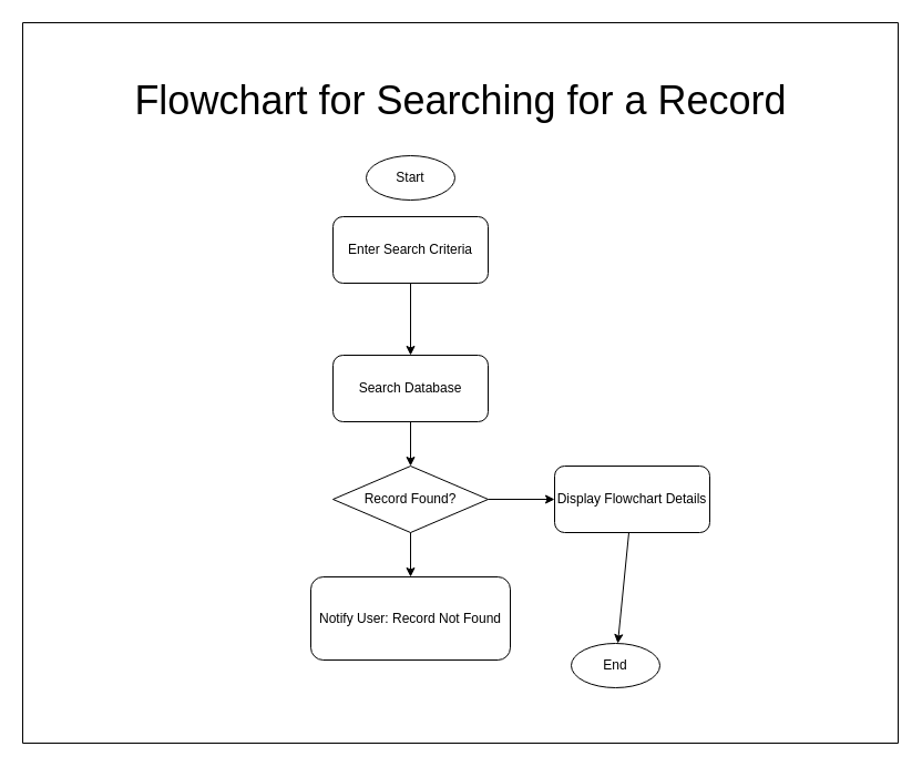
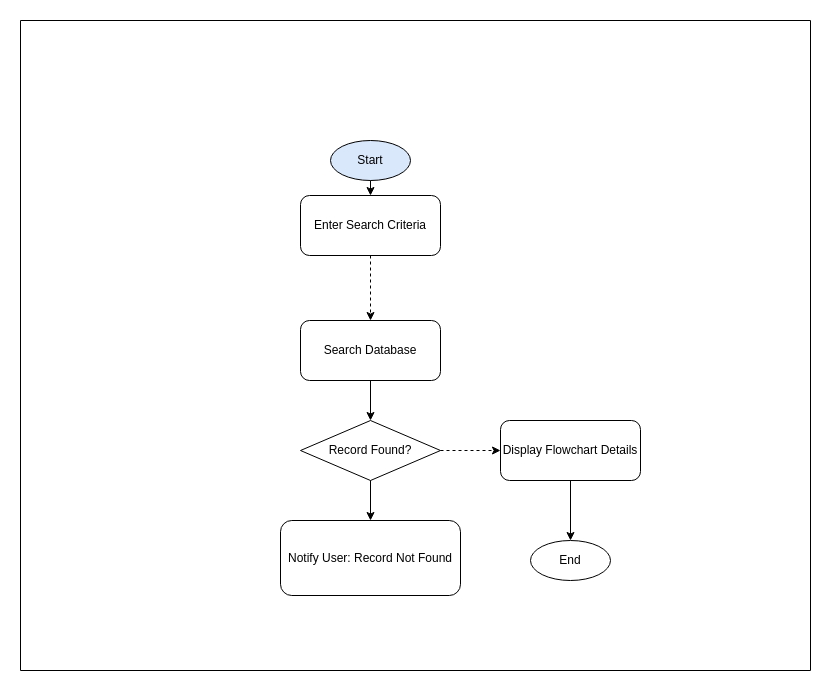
  <mxCell id="0" />
  <mxCell id="1" parent="0" />
- <mxCell id="2" value="Start" style="ellipse;whiteSpace=wrap;html=1;aspect=fixed;" parent="1" vertex="1"><mxGeometry x="330" y="140" width="80" height="40" as="geometry" /></mxCell>
+ <mxCell id="2" value="Start" style="ellipse;whiteSpace=wrap;html=1;aspect=fixed;fillColor=#dae8fc;" parent="1" vertex="1"><mxGeometry x="330" y="140" width="80" height="40" as="geometry" /></mxCell>
  <mxCell id="3" value="Enter Search Criteria" style="rounded=1;whiteSpace=wrap;html=1;" parent="1" vertex="1"><mxGeometry x="300" y="195" width="140" height="60" as="geometry" /></mxCell>
  <mxCell id="4" value="Search Database" style="rounded=1;whiteSpace=wrap;html=1;" parent="1" vertex="1"><mxGeometry x="300" y="320" width="140" height="60" as="geometry" /></mxCell>
  <mxCell id="5" value="Record Found?" style="rhombus;whiteSpace=wrap;html=1;" parent="1" vertex="1"><mxGeometry x="300" y="420" width="140" height="60" as="geometry" /></mxCell>
  <mxCell id="6" value="Display Flowchart Details" style="rounded=1;whiteSpace=wrap;html=1;" parent="1" vertex="1"><mxGeometry x="500" y="420" width="140" height="60" as="geometry" /></mxCell>
  <mxCell id="7" value="Notify User: Record Not Found" style="rounded=1;whiteSpace=wrap;html=1;" parent="1" vertex="1"><mxGeometry x="280" y="520" width="180" height="75" as="geometry" /></mxCell>
- <mxCell id="8" value="End" style="ellipse;whiteSpace=wrap;html=1;aspect=fixed;" parent="1" vertex="1"><mxGeometry x="515" y="580" width="80" height="40" as="geometry" /></mxCell>
- <mxCell id="10" parent="1" source="3" target="4" edge="1"><mxGeometry relative="1" as="geometry" /></mxCell>
+ <mxCell id="8" value="End" style="ellipse;whiteSpace=wrap;html=1;aspect=fixed;" parent="1" vertex="1"><mxGeometry x="530" y="540" width="80" height="40" as="geometry" /></mxCell>
+ <mxCell id="9" parent="1" source="2" target="3" edge="1"><mxGeometry relative="1" as="geometry" /></mxCell>
+ <mxCell id="10" parent="1" source="3" target="4" edge="1" style="dashed=1;"><mxGeometry relative="1" as="geometry" /></mxCell>
  <mxCell id="11" parent="1" source="4" target="5" edge="1"><mxGeometry relative="1" as="geometry" /></mxCell>
- <mxCell id="12" parent="1" source="5" target="6" edge="1"><mxGeometry relative="1" as="geometry" /></mxCell>
+ <mxCell id="12" parent="1" source="5" target="6" edge="1" style="dashed=1;"><mxGeometry relative="1" as="geometry" /></mxCell>
  <mxCell id="13" parent="1" source="6" target="8" edge="1"><mxGeometry relative="1" as="geometry" /></mxCell>
  <mxCell id="14" parent="1" source="5" target="7" edge="1"><mxGeometry relative="1" as="geometry" /></mxCell>
- <mxCell id="15" value="&lt;font style=&quot;font-size: 36px;&quot;&gt;Flowchart for Searching for a Record&lt;/font&gt;" style="text;html=1;align=center;verticalAlign=middle;resizable=0;points=[];autosize=1;strokeColor=none;fillColor=none;" parent="1" vertex="1"><mxGeometry x="110" y="60" width="610" height="60" as="geometry" /></mxCell>
  <mxCell id="16" value="" style="swimlane;startSize=0;" vertex="1" parent="1"><mxGeometry x="20" y="20" width="790" height="650" as="geometry" /></mxCell>
